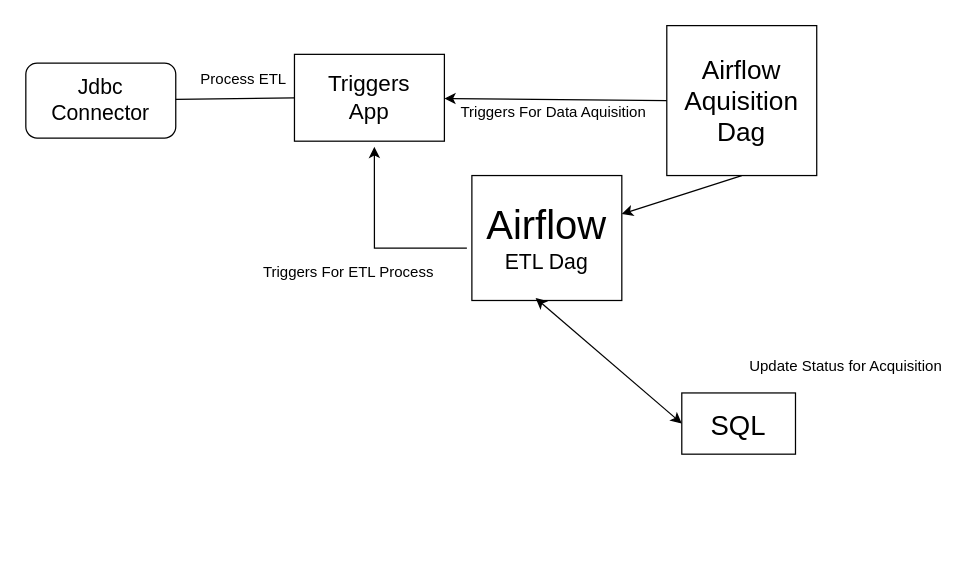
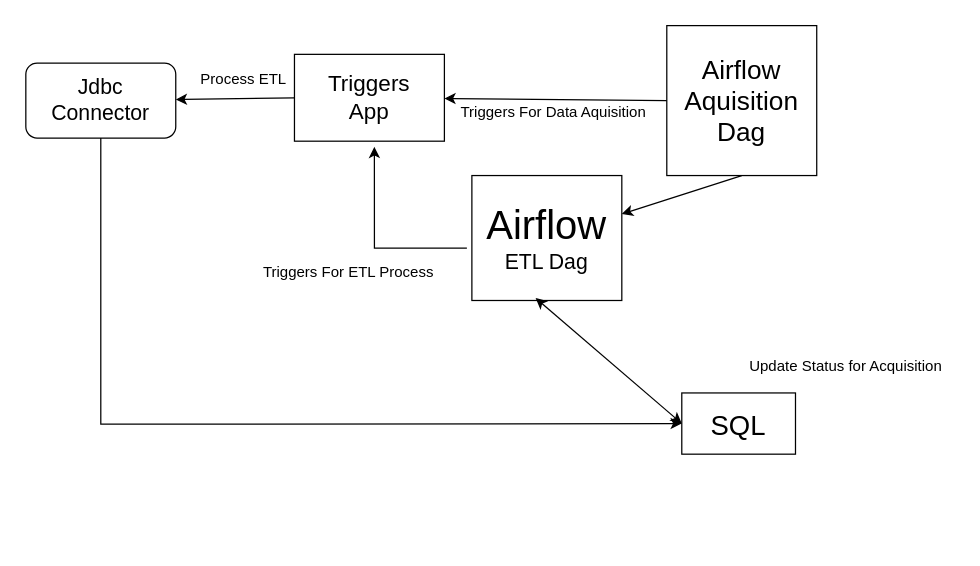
  <mxCell id="0" />
  <mxCell id="1" parent="0" />
  <mxCell id="2" value="&lt;div style=&quot;font-size: 21px;&quot;&gt;&lt;font style=&quot;font-size: 21px;&quot;&gt;Airflow&lt;br&gt;&lt;/font&gt;&lt;/div&gt;&lt;div style=&quot;font-size: 21px;&quot;&gt;&lt;font style=&quot;font-size: 21px;&quot;&gt;Aquisition Dag&lt;font style=&quot;font-size: 21px;&quot;&gt;&lt;br&gt;&lt;/font&gt;&lt;/font&gt;&lt;/div&gt;" style="rounded=0;whiteSpace=wrap;html=1;" parent="1" vertex="1"><mxGeometry x="533" y="20" width="120" height="120" as="geometry" /></mxCell>
  <mxCell id="3" value="&lt;div&gt;&lt;br&gt;&lt;/div&gt;&lt;div&gt;&lt;br&gt;&lt;/div&gt;&lt;div&gt;&lt;br&gt;&lt;/div&gt;&lt;div&gt;&lt;br&gt;&lt;/div&gt;&lt;div&gt;&lt;br&gt;&lt;/div&gt;&lt;div&gt;&lt;br&gt;&lt;/div&gt;&lt;div&gt;&lt;br&gt;&lt;/div&gt;&lt;div&gt;&lt;font style=&quot;font-size: 22px;&quot;&gt;SQL&lt;br&gt;&lt;/font&gt;&lt;/div&gt;&lt;div&gt;&lt;font style=&quot;font-size: 22px;&quot;&gt;&lt;br&gt;&lt;/font&gt;&lt;/div&gt;&lt;br&gt;&lt;div style=&quot;&quot;&gt;&lt;br&gt;&lt;/div&gt;&lt;div style=&quot;&quot;&gt;&lt;br&gt;&lt;/div&gt;&lt;div style=&quot;&quot;&gt;&amp;nbsp; &lt;br&gt;&lt;/div&gt;&lt;div style=&quot;&quot;&gt;&lt;br&gt;&lt;/div&gt;" style="rounded=0;whiteSpace=wrap;html=1;" parent="1" vertex="1"><mxGeometry x="545" y="314" width="91" height="49" as="geometry" /></mxCell>
  <mxCell id="4" value="&lt;div style=&quot;font-size: 18px;&quot;&gt;&lt;font style=&quot;font-size: 18px;&quot;&gt;&lt;br&gt;&lt;/font&gt;&lt;/div&gt;&lt;div style=&quot;font-size: 18px;&quot;&gt;&lt;font style=&quot;font-size: 18px;&quot;&gt;Triggers&lt;/font&gt;&lt;/div&gt;&lt;div style=&quot;font-size: 18px;&quot;&gt;&lt;font style=&quot;font-size: 18px;&quot;&gt;App&lt;/font&gt;&lt;/div&gt;&lt;div style=&quot;font-size: 18px;&quot;&gt;&lt;font style=&quot;font-size: 18px;&quot;&gt;&lt;br&gt;&lt;/font&gt;&lt;/div&gt;" style="rounded=0;whiteSpace=wrap;html=1;" parent="1" vertex="1"><mxGeometry x="235" y="43" width="120" height="69.5" as="geometry" /></mxCell>
  <mxCell id="5" value="&lt;div&gt;&lt;font style=&quot;font-size: 32px;&quot;&gt;Airflow&lt;br&gt;&lt;/font&gt;&lt;/div&gt;&lt;div style=&quot;font-size: 17px;&quot;&gt;ETL Dag&lt;font style=&quot;font-size: 17px;&quot;&gt;&lt;br&gt;&lt;/font&gt;&lt;/div&gt;" style="rounded=0;whiteSpace=wrap;html=1;" parent="1" vertex="1"><mxGeometry x="377" y="140" width="120" height="100" as="geometry" /></mxCell>
  <mxCell id="6" value="" style="endArrow=classic;html=1;rounded=0;exitX=0;exitY=0.5;exitDx=0;exitDy=0;" parent="1" source="2" target="4" edge="1"><mxGeometry width="50" height="50" relative="1" as="geometry"><mxPoint x="599" y="171" as="sourcePoint" /><mxPoint x="649" y="121" as="targetPoint" /></mxGeometry></mxCell>
  <mxCell id="7" value="&lt;div&gt;Triggers For Data Aquisition&lt;/div&gt;&lt;div&gt;&lt;br&gt;&lt;/div&gt;" style="text;html=1;align=center;verticalAlign=middle;resizable=0;points=[];autosize=1;strokeColor=none;fillColor=none;rotation=0;" parent="1" vertex="1"><mxGeometry x="359" y="76" width="166" height="41" as="geometry" /></mxCell>
  <mxCell id="8" value="" style="endArrow=classic;html=1;rounded=0;exitX=0.5;exitY=1;exitDx=0;exitDy=0;" parent="1" source="2" target="5" edge="1"><mxGeometry width="50" height="50" relative="1" as="geometry"><mxPoint x="587" y="229" as="sourcePoint" /><mxPoint x="637" y="179" as="targetPoint" /></mxGeometry></mxCell>
  <mxCell id="9" value="&lt;div&gt;Update Status for Acquisition&lt;/div&gt;&lt;div&gt;&lt;br&gt;&lt;/div&gt;" style="text;html=1;align=center;verticalAlign=middle;resizable=0;points=[];autosize=1;strokeColor=none;fillColor=none;rotation=0;" parent="1" vertex="1"><mxGeometry x="590" y="279" width="172" height="41" as="geometry" /></mxCell>
  <mxCell id="10" value="" style="endArrow=classic;startArrow=classic;html=1;rounded=0;entryX=0.425;entryY=0.98;entryDx=0;entryDy=0;exitX=0;exitY=0.5;exitDx=0;exitDy=0;entryPerimeter=0;" parent="1" source="3" target="5" edge="1"><mxGeometry width="50" height="50" relative="1" as="geometry"><mxPoint x="587" y="229" as="sourcePoint" /><mxPoint x="637" y="179" as="targetPoint" /></mxGeometry></mxCell>
  <mxCell id="11" value="" style="endArrow=classic;html=1;rounded=0;entryX=0.533;entryY=1.065;entryDx=0;entryDy=0;entryPerimeter=0;" parent="1" target="4" edge="1"><mxGeometry width="50" height="50" relative="1" as="geometry"><mxPoint x="373" y="198" as="sourcePoint" /><mxPoint x="430" y="179" as="targetPoint" /><Array as="points"><mxPoint x="299" y="198" /></Array></mxGeometry></mxCell>
  <mxCell id="12" value="Triggers For ETL Process" style="text;html=1;align=center;verticalAlign=middle;resizable=0;points=[];autosize=1;strokeColor=none;fillColor=none;" parent="1" vertex="1"><mxGeometry x="201" y="205" width="154" height="26" as="geometry" /></mxCell>
  <mxCell id="13" value="&lt;font style=&quot;font-size: 17px;&quot;&gt;Jdbc Connector&lt;br&gt;&lt;/font&gt;" style="whiteSpace=wrap;html=1;rounded=1;" parent="1" vertex="1"><mxGeometry x="20" y="50" width="120" height="60" as="geometry" /></mxCell>
- <mxCell id="14" value="" style="endArrow=none;html=1;rounded=0;exitX=0;exitY=0.5;exitDx=0;exitDy=0;" parent="1" source="4" target="13" edge="1"><mxGeometry width="50" height="50" relative="1" as="geometry"><mxPoint x="380" y="184" as="sourcePoint" /><mxPoint x="430" y="134" as="targetPoint" /></mxGeometry></mxCell>
+ <mxCell id="14" value="" style="endArrow=classic;html=1;rounded=0;exitX=0;exitY=0.5;exitDx=0;exitDy=0;" parent="1" source="4" target="13" edge="1"><mxGeometry width="50" height="50" relative="1" as="geometry"><mxPoint x="380" y="184" as="sourcePoint" /><mxPoint x="430" y="134" as="targetPoint" /></mxGeometry></mxCell>
  <mxCell id="15" value="Process ETL" style="text;html=1;align=center;verticalAlign=middle;resizable=0;points=[];autosize=1;strokeColor=none;fillColor=none;" parent="1" vertex="1"><mxGeometry x="151" y="50" width="86" height="26" as="geometry" /></mxCell>
+ <mxCell id="16" value="" style="endArrow=classic;html=1;rounded=0;exitX=0.5;exitY=1;exitDx=0;exitDy=0;entryX=0;entryY=0.5;entryDx=0;entryDy=0;" parent="1" source="13" target="3" edge="1"><mxGeometry width="50" height="50" relative="1" as="geometry"><mxPoint x="380" y="214" as="sourcePoint" /><mxPoint x="430" y="164" as="targetPoint" /><Array as="points"><mxPoint x="80" y="339" /></Array></mxGeometry></mxCell>
